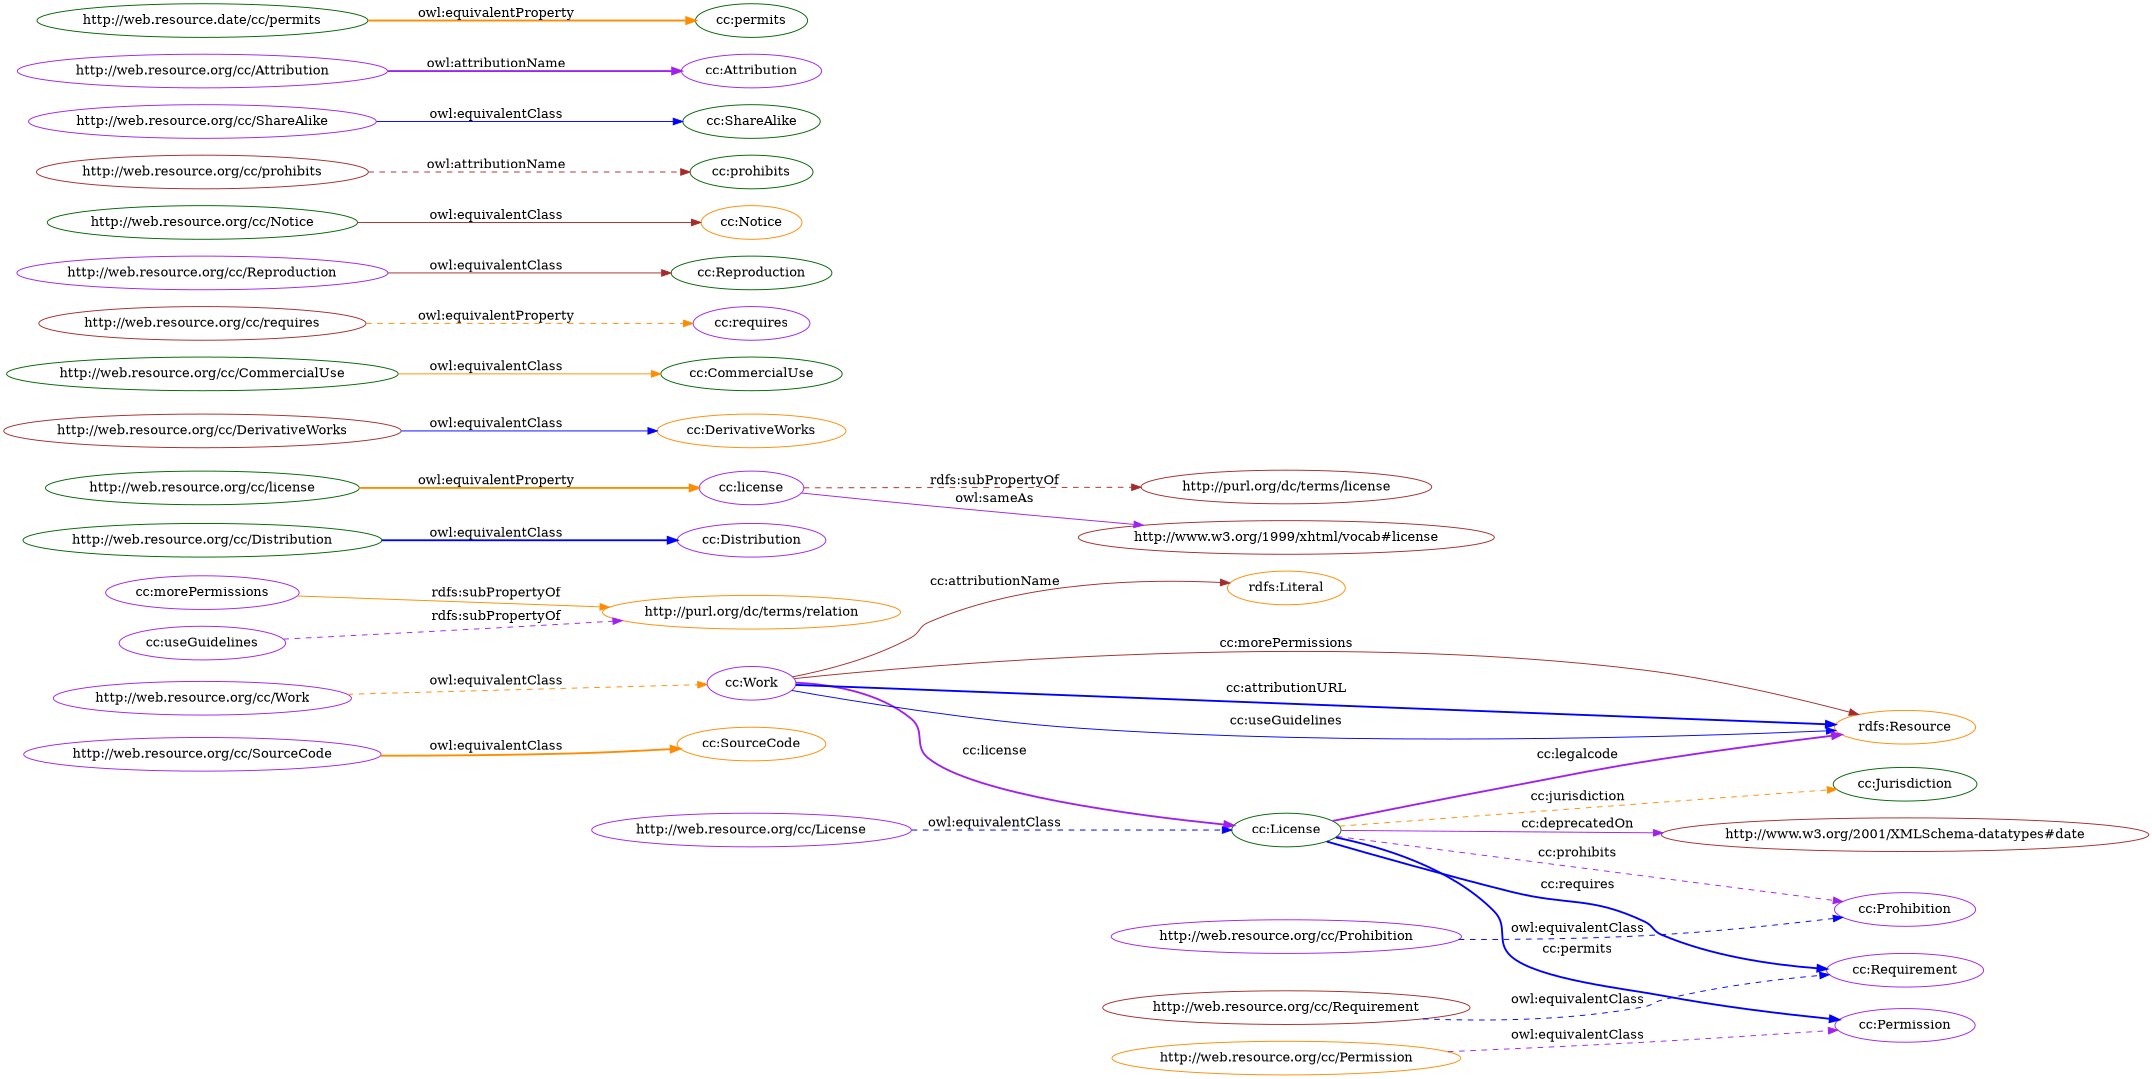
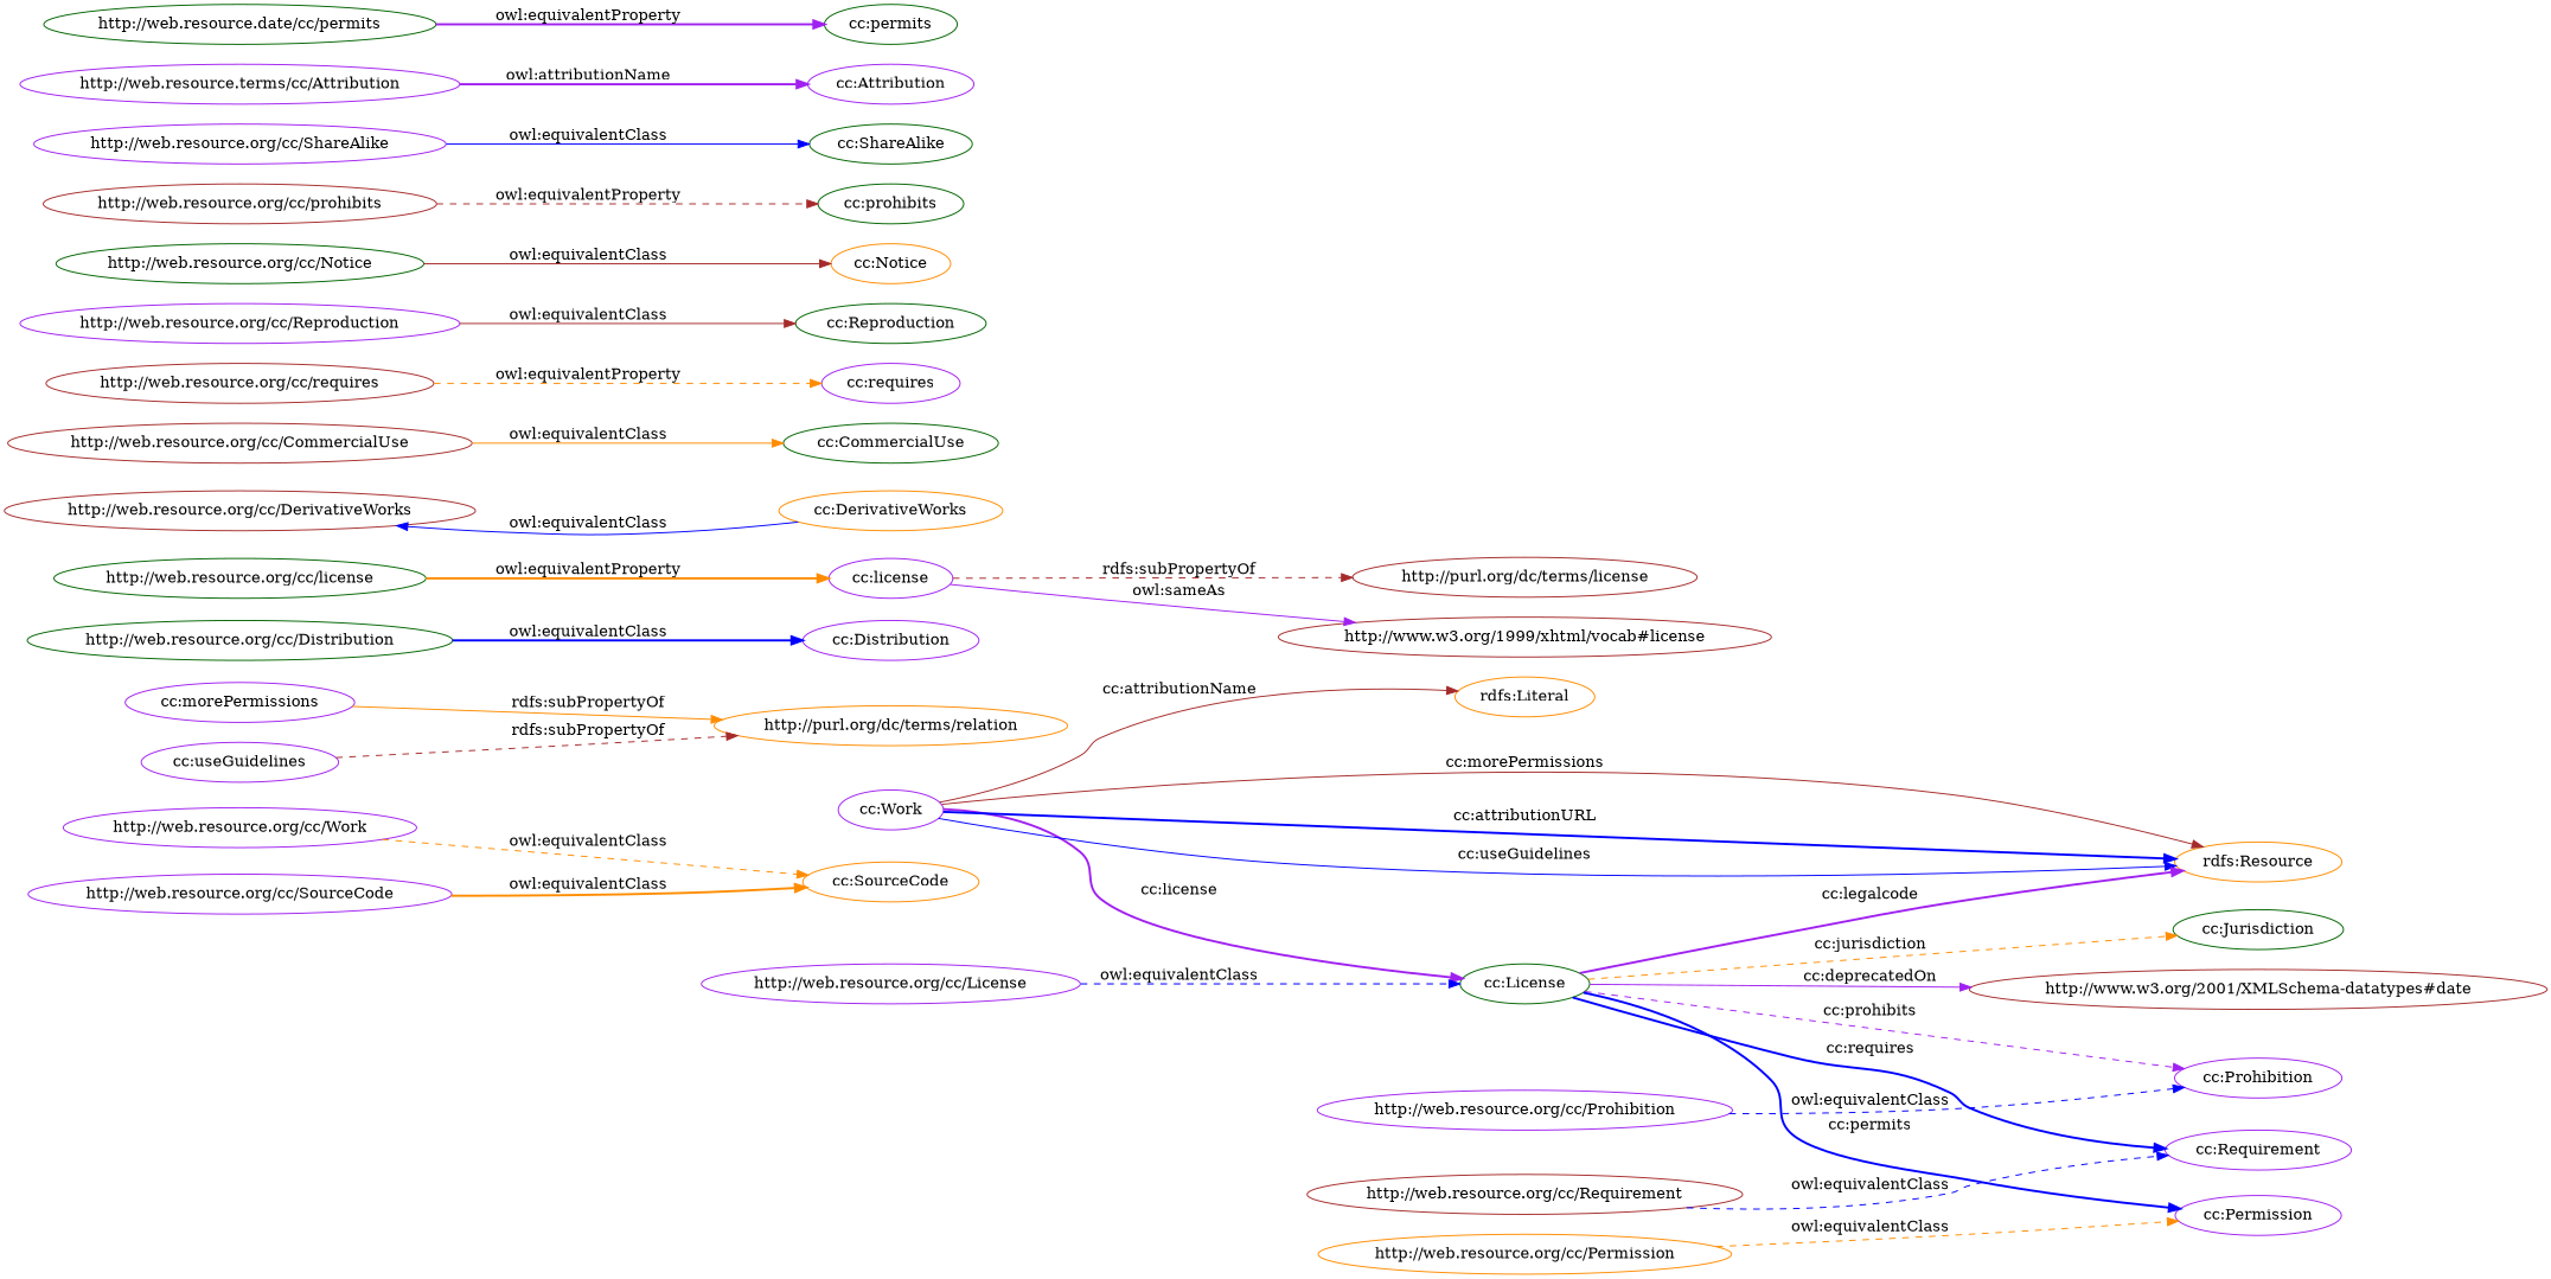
  digraph {
    rankdir=LR
    node [color=purple]
    edge [color=blue style=dashed]
    "cc:SourceCode" [color=darkorange]
    "http://web.resource.org/cc/SourceCode"
    "http://web.resource.org/cc/Work"
    "cc:Work"
    "cc:License" [color=darkgreen]
    "rdfs:Resource" [color=darkorange]
    "rdfs:Literal" [color=darkorange]
    "cc:Prohibition"
    "cc:Requirement"
    "cc:Permission"
    "cc:Jurisdiction" [color=darkgreen]
    "http://www.w3.org/2001/XMLSchema-datatypes#date" [color=brown]
    "http://web.resource.org/cc/License"
    "http://purl.org/dc/terms/relation" [color=darkorange]
    "cc:morePermissions"
    "http://web.resource.org/cc/Prohibition"
    "http://web.resource.org/cc/Distribution" [color=darkgreen]
    "cc:Distribution"
    "http://web.resource.org/cc/license" [color=darkgreen]
    "cc:license"
    "http://purl.org/dc/terms/license" [color=brown]
    "http://www.w3.org/1999/xhtml/vocab#license" [color=brown]
    "http://web.resource.org/cc/DerivativeWorks" [color=brown]
    "cc:DerivativeWorks" [color=darkorange]
-   "http://web.resource.org/cc/CommercialUse" [color=darkgreen]
+   "http://web.resource.org/cc/CommercialUse" [color=brown]
    "cc:CommercialUse" [color=darkgreen]
    "http://web.resource.org/cc/requires" [color=brown]
    "cc:requires"
    "http://web.resource.org/cc/Requirement" [color=brown]
    "http://web.resource.org/cc/Permission" [color=darkorange]
    "cc:Reproduction" [color=darkgreen]
    "http://web.resource.org/cc/Reproduction"
    "http://web.resource.org/cc/Notice" [color=darkgreen]
    "cc:Notice" [color=darkorange]
    "cc:useGuidelines"
    "http://web.resource.org/cc/prohibits" [color=brown]
    "cc:prohibits" [color=darkgreen]
    "cc:ShareAlike" [color=darkgreen]
    "http://web.resource.org/cc/ShareAlike"
-   "http://web.resource.org/cc/Attribution"
+   "http://web.resource.org/cc/Attribution" [label="http://web.resource.terms/cc/Attribution"]
    "cc:Attribution"
    n42 [color=darkgreen label="http://web.resource.date/cc/permits"]
    "cc:permits" [color=darkgreen]
    "http://web.resource.org/cc/SourceCode" -> "cc:SourceCode" [color=darkorange label="owl:equivalentClass" style=bold]
-   "http://web.resource.org/cc/Work" -> "cc:Work" [color=darkorange label="owl:equivalentClass"]
+   "http://web.resource.org/cc/Work" -> "cc:SourceCode" [color=darkorange label="owl:equivalentClass"]
    "cc:Work" -> "cc:License" [color=purple label="cc:license" style=bold]
    "cc:Work" -> "rdfs:Resource" [color=brown label="cc:morePermissions" style=solid]
    "cc:Work" -> "rdfs:Resource" [label="cc:attributionURL" style=bold]
    "cc:Work" -> "rdfs:Resource" [label="cc:useGuidelines" style=solid]
    "cc:Work" -> "rdfs:Literal" [color=brown label="cc:attributionName" style=solid]
    "cc:License" -> "rdfs:Resource" [color=purple label="cc:legalcode" style=bold]
    "cc:License" -> "cc:Prohibition" [color=purple label="cc:prohibits"]
    "cc:License" -> "cc:Requirement" [label="cc:requires" style=bold]
    "cc:License" -> "cc:Permission" [label="cc:permits" style=bold]
    "cc:License" -> "cc:Jurisdiction" [color=darkorange label="cc:jurisdiction"]
    "cc:License" -> "http://www.w3.org/2001/XMLSchema-datatypes#date" [color=purple label="cc:deprecatedOn" style=solid]
    "http://web.resource.org/cc/License" -> "cc:License" [label="owl:equivalentClass"]
    "cc:morePermissions" -> "http://purl.org/dc/terms/relation" [color=darkorange label="rdfs:subPropertyOf" style=solid]
    "http://web.resource.org/cc/Prohibition" -> "cc:Prohibition" [label="owl:equivalentClass"]
    "http://web.resource.org/cc/Distribution" -> "cc:Distribution" [label="owl:equivalentClass" style=bold]
    "http://web.resource.org/cc/license" -> "cc:license" [color=darkorange label="owl:equivalentProperty" style=bold]
    "cc:license" -> "http://purl.org/dc/terms/license" [color=brown label="rdfs:subPropertyOf"]
    "cc:license" -> "http://www.w3.org/1999/xhtml/vocab#license" [color=purple label="owl:sameAs" style=solid]
-   "http://web.resource.org/cc/DerivativeWorks" -> "cc:DerivativeWorks" [label="owl:equivalentClass" style=solid]
+   "cc:DerivativeWorks" -> "http://web.resource.org/cc/DerivativeWorks" [label="owl:equivalentClass" style=solid]
    "http://web.resource.org/cc/CommercialUse" -> "cc:CommercialUse" [color=darkorange label="owl:equivalentClass" style=solid]
    "http://web.resource.org/cc/requires" -> "cc:requires" [color=darkorange label="owl:equivalentProperty"]
    "http://web.resource.org/cc/Requirement" -> "cc:Requirement" [label="owl:equivalentClass"]
-   "http://web.resource.org/cc/Permission" -> "cc:Permission" [color=purple label="owl:equivalentClass"]
+   "http://web.resource.org/cc/Permission" -> "cc:Permission" [color=darkorange label="owl:equivalentClass"]
    "http://web.resource.org/cc/Reproduction" -> "cc:Reproduction" [color=brown label="owl:equivalentClass" style=solid]
    "http://web.resource.org/cc/Notice" -> "cc:Notice" [color=brown label="owl:equivalentClass" style=solid]
-   "cc:useGuidelines" -> "http://purl.org/dc/terms/relation" [color=purple label="rdfs:subPropertyOf"]
-   "http://web.resource.org/cc/prohibits" -> "cc:prohibits" [color=brown label="owl:attributionName"]
+   "cc:useGuidelines" -> "http://purl.org/dc/terms/relation" [color=brown label="rdfs:subPropertyOf"]
+   "http://web.resource.org/cc/prohibits" -> "cc:prohibits" [color=brown label="owl:equivalentProperty"]
    "http://web.resource.org/cc/ShareAlike" -> "cc:ShareAlike" [label="owl:equivalentClass" style=solid]
    "http://web.resource.org/cc/Attribution" -> "cc:Attribution" [color=purple label="owl:attributionName" style=bold]
-   n42 -> "cc:permits" [color=darkorange label="owl:equivalentProperty" style=bold]
+   n42 -> "cc:permits" [color=purple label="owl:equivalentProperty" style=bold]
  }
